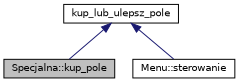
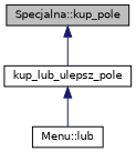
  digraph {
    fontname="DejaVu Sans"
    rankdir=TB
    node [color=black fillcolor=white fontname="DejaVu Sans" fontsize=10 shape=record style=filled]
    edge [color=midnightblue dir=back fontname="DejaVu Sans" fontsize=10 labelfontname=Helvetica labelfontsize=10 style=solid]
    n1 [fillcolor=grey75 fontcolor=black height=0.2 label="Specjalna::kup_pole" width=0.4]
    n2 [height=0.2 label=kup_lub_ulepsz_pole width=0.4]
-   n3 [height=0.2 label="Menu::sterowanie" width=0.4]
-   n2 -> n1
+   n3 [height=0.2 label="Menu::lub" width=0.4]
+   n1 -> n2
    n2 -> n3
  }
